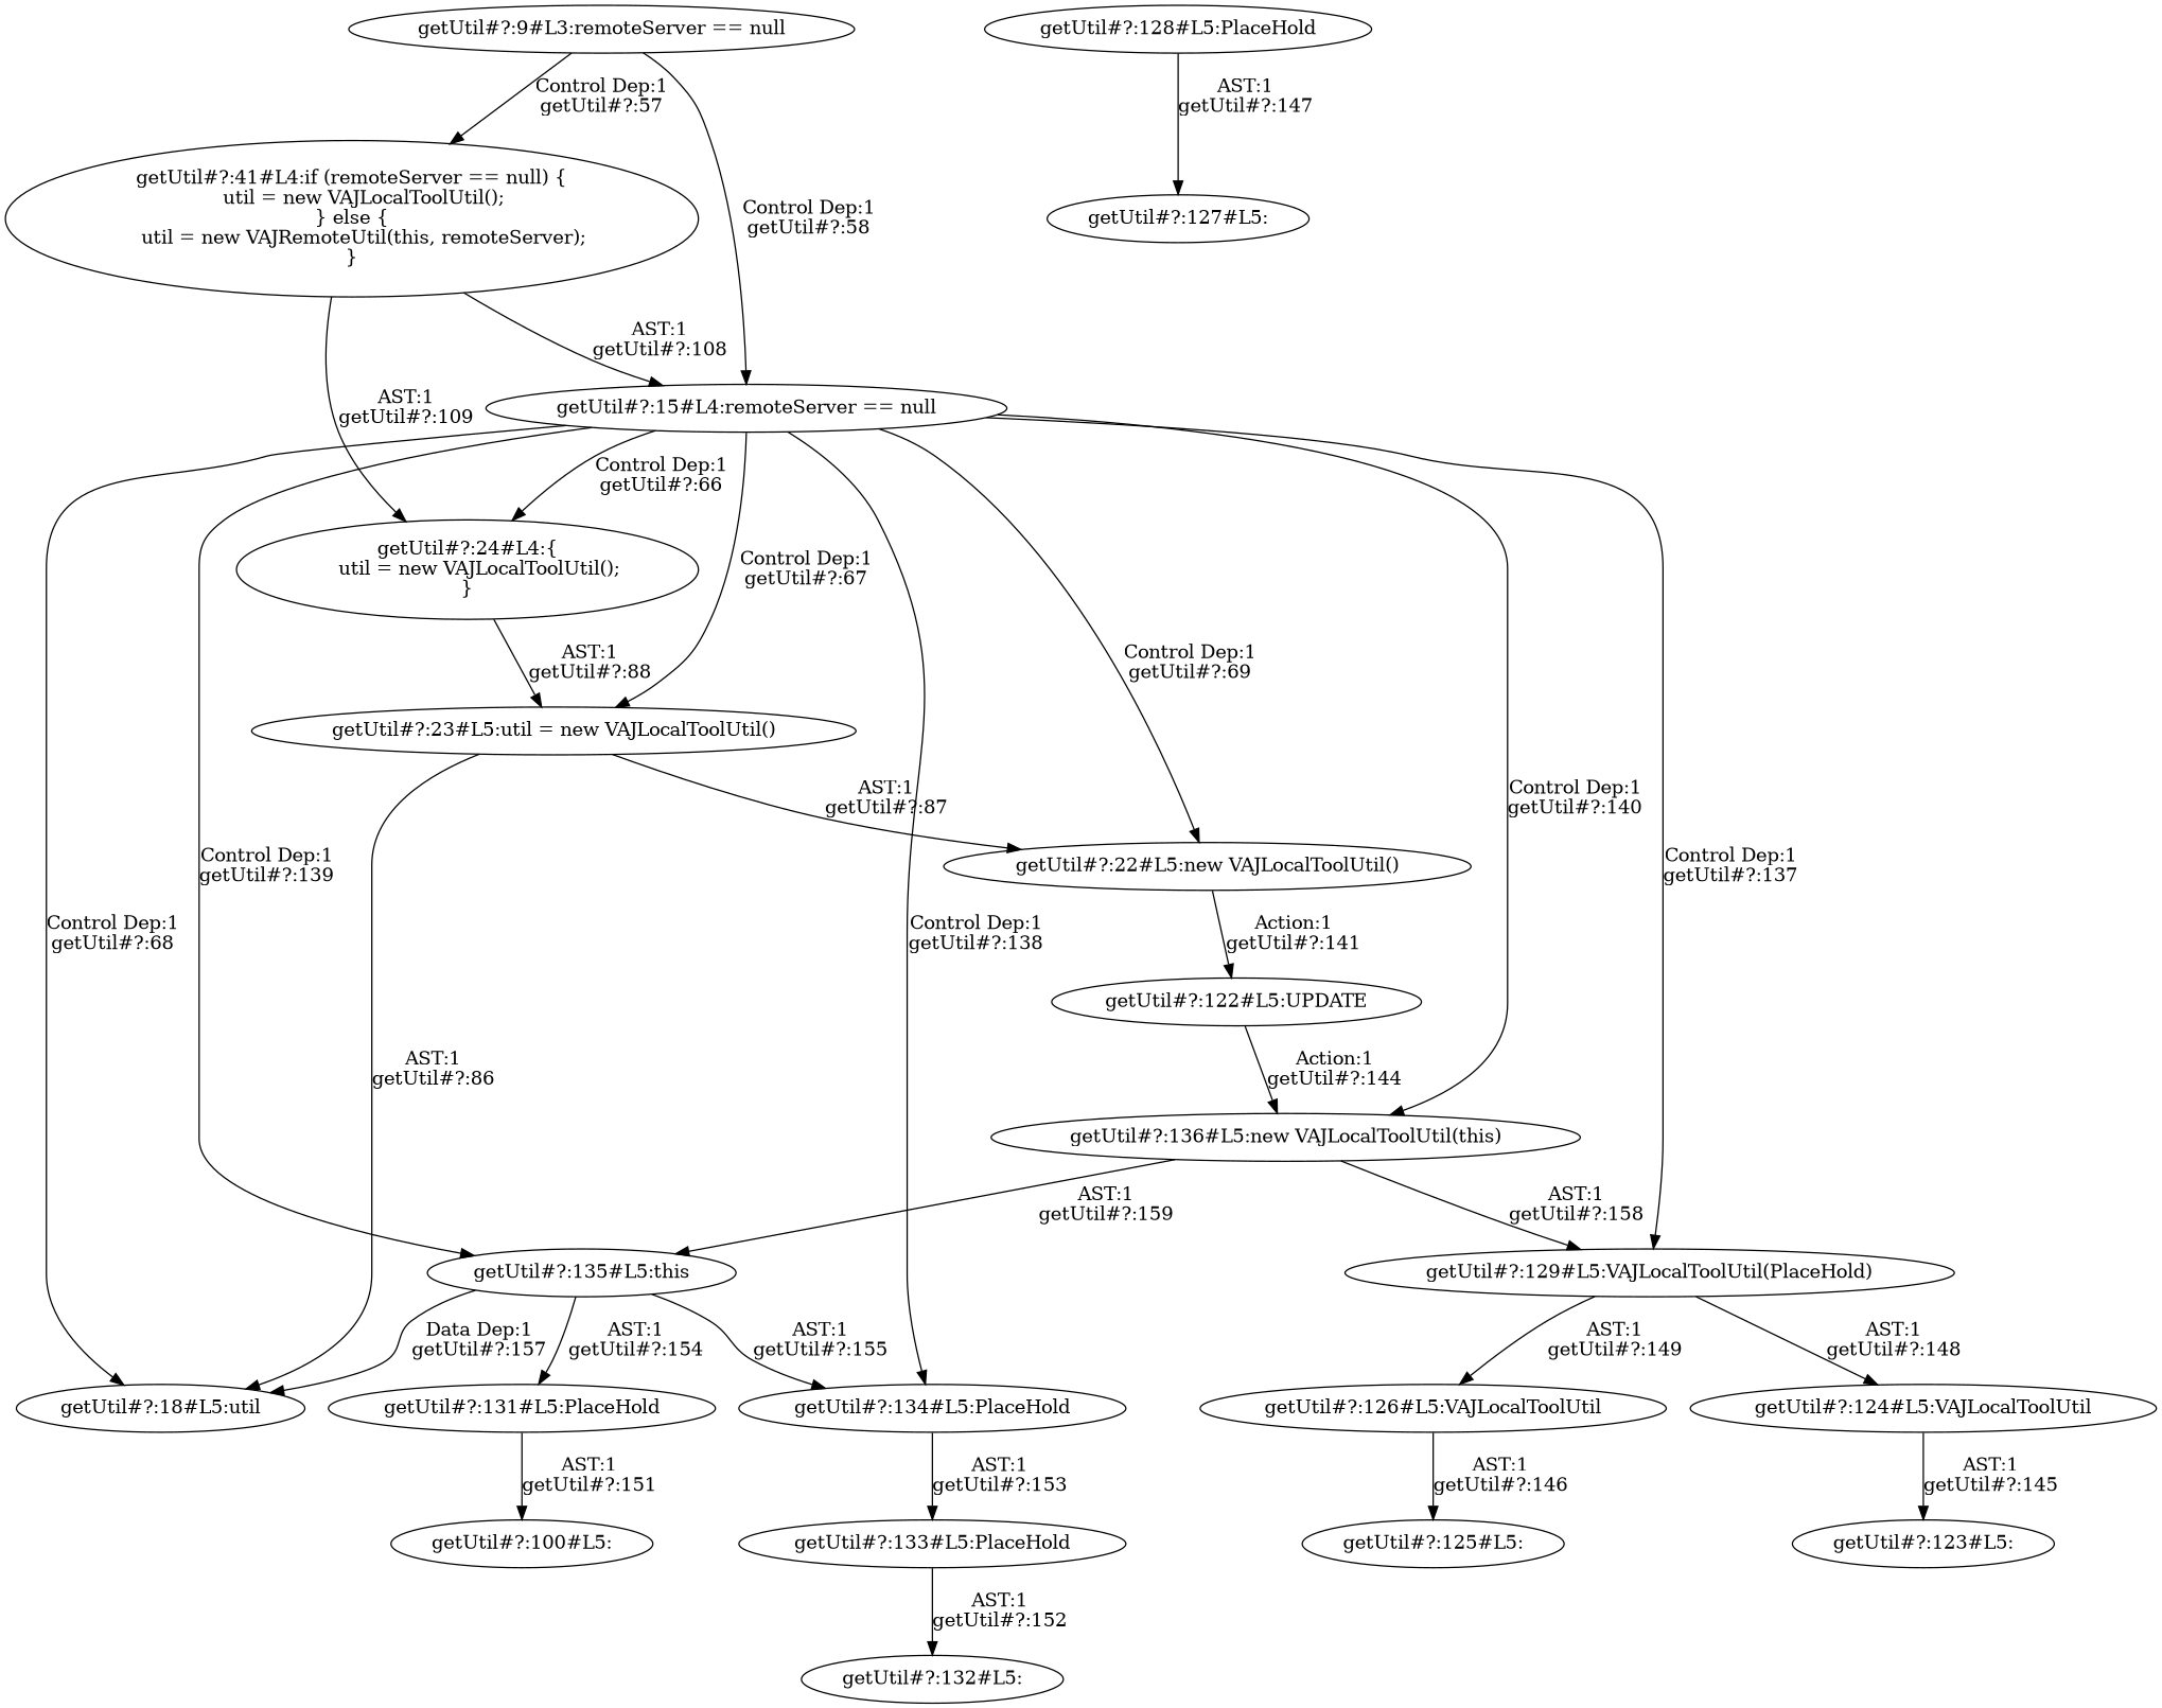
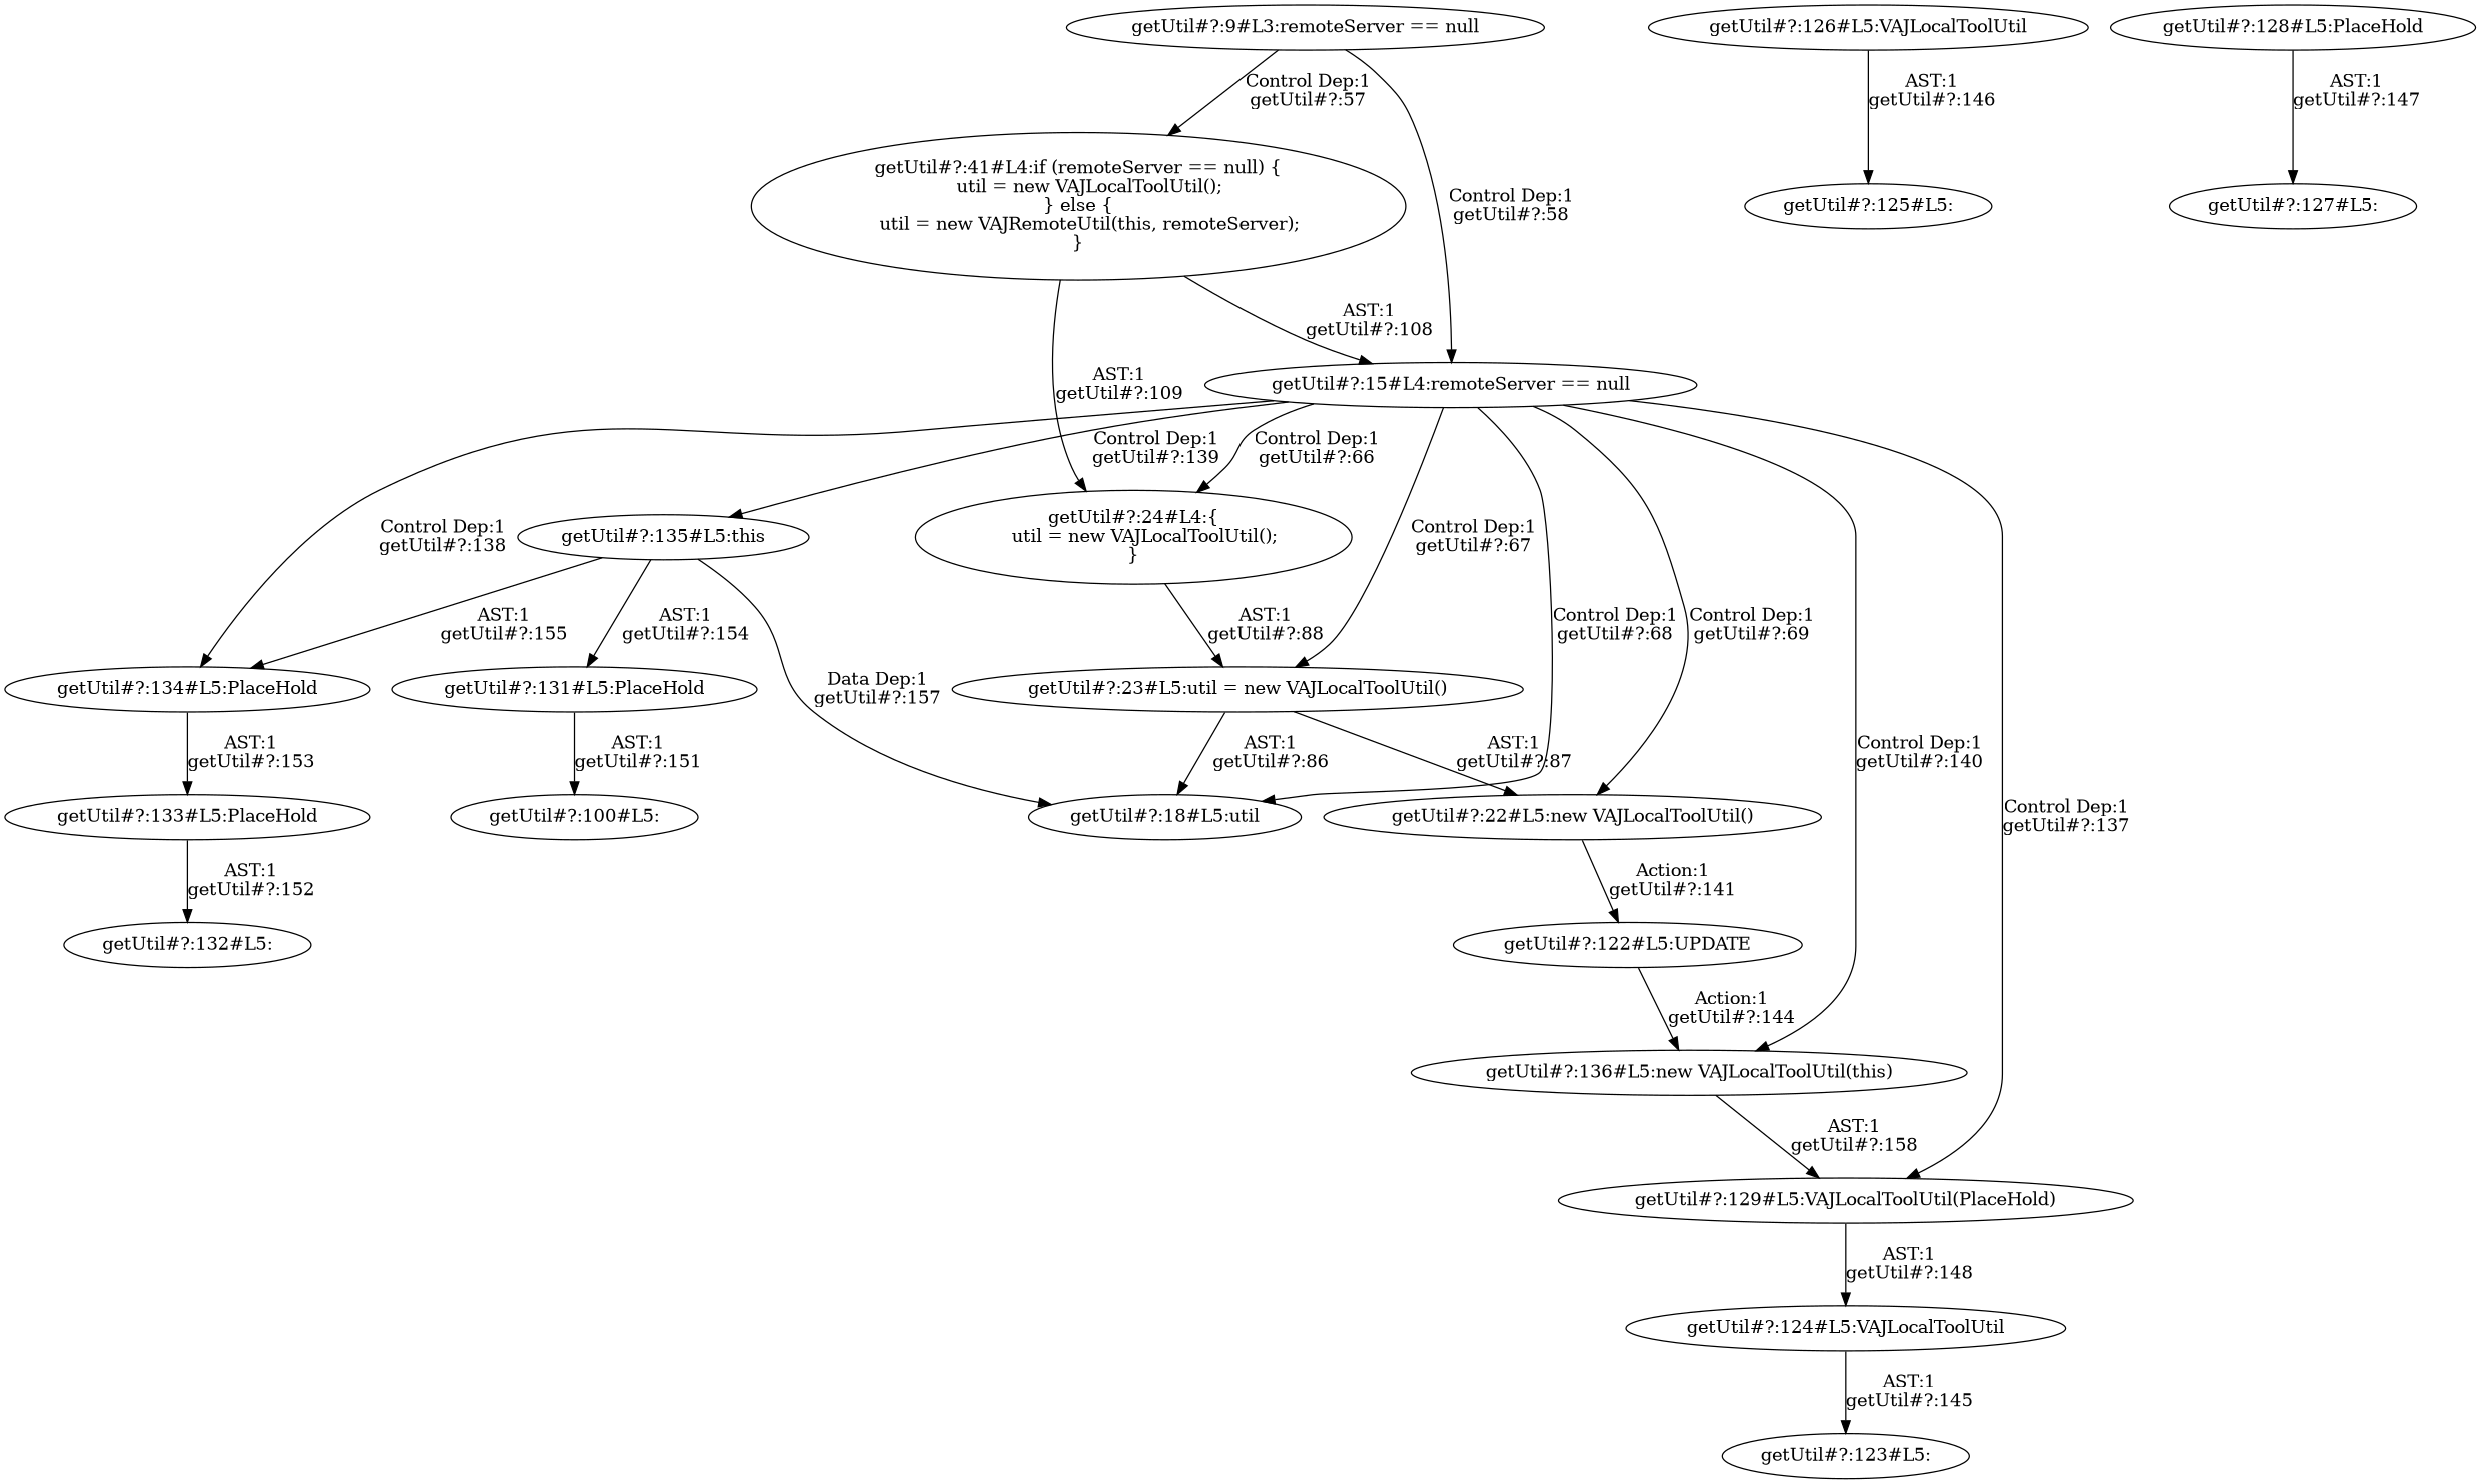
  digraph {
    node [shape=ellipse]
    n1 [label="getUtil#?:122#L5:UPDATE"]
    n2 [label="getUtil#?:136#L5:new VAJLocalToolUtil(this)"]
    n3 [label="getUtil#?:135#L5:this"]
    n4 [label="getUtil#?:129#L5:VAJLocalToolUtil(PlaceHold)"]
    n5 [label="getUtil#?:22#L5:new VAJLocalToolUtil()"]
    n6 [label="getUtil#?:15#L4:remoteServer == null"]
    n7 [label="getUtil#?:24#L4:\{\n    util = new VAJLocalToolUtil();\n\}"]
    n8 [label="getUtil#?:23#L5:util = new VAJLocalToolUtil()"]
    n9 [label="getUtil#?:18#L5:util"]
    n10 [label="getUtil#?:134#L5:PlaceHold"]
    n11 [label="getUtil#?:131#L5:PlaceHold"]
    n12 [label="getUtil#?:133#L5:PlaceHold"]
    n13 [label="getUtil#?:124#L5:VAJLocalToolUtil"]
    n14 [label="getUtil#?:126#L5:VAJLocalToolUtil"]
    n15 [label="getUtil#?:9#L3:remoteServer == null"]
    n16 [label="getUtil#?:41#L4:if (remoteServer == null) \{\n    util = new VAJLocalToolUtil();\n\} else \{\n    util = new VAJRemoteUtil(this, remoteServer);\n\}"]
    n17 [label="getUtil#?:100#L5:"]
    n18 [label="getUtil#?:132#L5:"]
    n19 [label="getUtil#?:123#L5:"]
    n20 [label="getUtil#?:125#L5:"]
    n21 [label="getUtil#?:128#L5:PlaceHold"]
    n22 [label="getUtil#?:127#L5:"]
    n1 -> n2 [label="Action:1\ngetUtil#?:144"]
-   n2 -> n3 [label="AST:1\ngetUtil#?:159"]
    n2 -> n4 [label="AST:1\ngetUtil#?:158"]
    n3 -> n9 [label="Data Dep:1\ngetUtil#?:157"]
    n3 -> n10 [label="AST:1\ngetUtil#?:155"]
    n3 -> n11 [label="AST:1\ngetUtil#?:154"]
    n4 -> n13 [label="AST:1\ngetUtil#?:148"]
-   n4 -> n14 [label="AST:1\ngetUtil#?:149"]
    n5 -> n1 [label="Action:1\ngetUtil#?:141"]
    n6 -> n2 [label="Control Dep:1\ngetUtil#?:140"]
    n6 -> n3 [label="Control Dep:1\ngetUtil#?:139"]
    n6 -> n4 [label="Control Dep:1\ngetUtil#?:137"]
    n6 -> n5 [label="Control Dep:1\ngetUtil#?:69"]
    n6 -> n7 [label="Control Dep:1\ngetUtil#?:66"]
    n6 -> n8 [label="Control Dep:1\ngetUtil#?:67"]
    n6 -> n9 [label="Control Dep:1\ngetUtil#?:68"]
    n6 -> n10 [label="Control Dep:1\ngetUtil#?:138"]
    n7 -> n8 [label="AST:1\ngetUtil#?:88"]
    n8 -> n5 [label="AST:1\ngetUtil#?:87"]
    n8 -> n9 [label="AST:1\ngetUtil#?:86"]
    n10 -> n12 [label="AST:1\ngetUtil#?:153"]
    n11 -> n17 [label="AST:1\ngetUtil#?:151"]
    n12 -> n18 [label="AST:1\ngetUtil#?:152"]
    n13 -> n19 [label="AST:1\ngetUtil#?:145"]
    n14 -> n20 [label="AST:1\ngetUtil#?:146"]
    n15 -> n6 [label="Control Dep:1\ngetUtil#?:58"]
    n15 -> n16 [label="Control Dep:1\ngetUtil#?:57"]
    n16 -> n6 [label="AST:1\ngetUtil#?:108"]
    n16 -> n7 [label="AST:1\ngetUtil#?:109"]
    n21 -> n22 [label="AST:1\ngetUtil#?:147"]
  }
